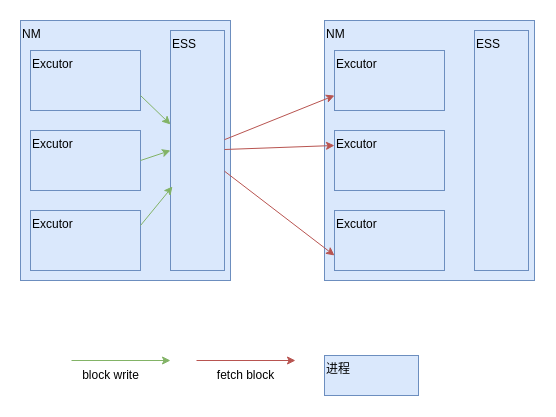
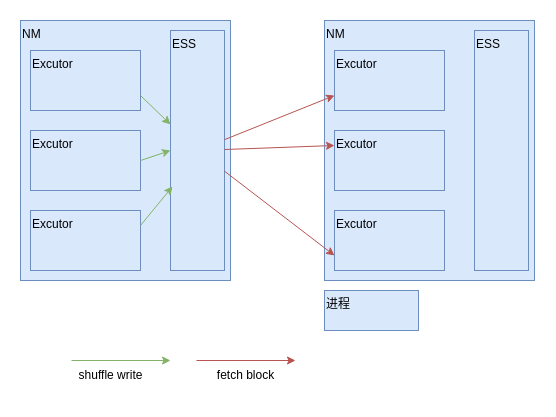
  <mxCell id="0" />
  <mxCell id="1" parent="0" />
  <mxCell id="2" value="NM" style="rounded=0;whiteSpace=wrap;html=1;fillColor=#dae8fc;strokeColor=#6c8ebf;verticalAlign=top;align=left;" vertex="1" parent="1"><mxGeometry x="20" y="20" width="210" height="260" as="geometry" /></mxCell>
  <mxCell id="3" value="ESS" style="rounded=0;whiteSpace=wrap;html=1;fillColor=#dae8fc;strokeColor=#6c8ebf;verticalAlign=top;align=left;" vertex="1" parent="1"><mxGeometry x="170" y="30" width="54" height="240" as="geometry" /></mxCell>
  <mxCell id="4" value="Excutor" style="rounded=0;whiteSpace=wrap;html=1;fillColor=#dae8fc;strokeColor=#6c8ebf;verticalAlign=top;align=left;" vertex="1" parent="1"><mxGeometry x="30" y="130" width="110" height="60" as="geometry" /></mxCell>
  <mxCell id="5" value="Excutor" style="rounded=0;whiteSpace=wrap;html=1;fillColor=#dae8fc;strokeColor=#6c8ebf;verticalAlign=top;align=left;" vertex="1" parent="1"><mxGeometry x="30" y="50" width="110" height="60" as="geometry" /></mxCell>
  <mxCell id="6" value="Excutor" style="rounded=0;whiteSpace=wrap;html=1;fillColor=#dae8fc;strokeColor=#6c8ebf;verticalAlign=top;align=left;" vertex="1" parent="1"><mxGeometry x="30" y="210" width="110" height="60" as="geometry" /></mxCell>
  <mxCell id="7" value="NM" style="rounded=0;whiteSpace=wrap;html=1;fillColor=#dae8fc;strokeColor=#6c8ebf;verticalAlign=top;align=left;" vertex="1" parent="1"><mxGeometry x="324" y="20" width="210" height="260" as="geometry" /></mxCell>
  <mxCell id="8" value="ESS" style="rounded=0;whiteSpace=wrap;html=1;fillColor=#dae8fc;strokeColor=#6c8ebf;verticalAlign=top;align=left;" vertex="1" parent="1"><mxGeometry x="474" y="30" width="54" height="240" as="geometry" /></mxCell>
  <mxCell id="9" value="Excutor" style="rounded=0;whiteSpace=wrap;html=1;fillColor=#dae8fc;strokeColor=#6c8ebf;verticalAlign=top;align=left;" vertex="1" parent="1"><mxGeometry x="334" y="130" width="110" height="60" as="geometry" /></mxCell>
  <mxCell id="10" value="Excutor" style="rounded=0;whiteSpace=wrap;html=1;fillColor=#dae8fc;strokeColor=#6c8ebf;verticalAlign=top;align=left;" vertex="1" parent="1"><mxGeometry x="334" y="50" width="110" height="60" as="geometry" /></mxCell>
  <mxCell id="11" value="Excutor" style="rounded=0;whiteSpace=wrap;html=1;fillColor=#dae8fc;strokeColor=#6c8ebf;verticalAlign=top;align=left;" vertex="1" parent="1"><mxGeometry x="334" y="210" width="110" height="60" as="geometry" /></mxCell>
  <mxCell id="12" value="" style="endArrow=classic;html=1;rounded=0;exitX=1;exitY=0.75;exitDx=0;exitDy=0;fillColor=#d5e8d4;strokeColor=#82b366;" edge="1" parent="1" source="5" target="3"><mxGeometry width="50" height="50" relative="1" as="geometry"><mxPoint x="210" y="350" as="sourcePoint" /><mxPoint x="294" y="350" as="targetPoint" /></mxGeometry></mxCell>
  <mxCell id="13" value="" style="endArrow=classic;html=1;rounded=0;exitX=1;exitY=0.5;exitDx=0;exitDy=0;entryX=0;entryY=0.5;entryDx=0;entryDy=0;fillColor=#d5e8d4;strokeColor=#82b366;" edge="1" parent="1" source="4" target="3"><mxGeometry width="50" height="50" relative="1" as="geometry"><mxPoint x="150" y="105" as="sourcePoint" /><mxPoint x="180" y="133.947" as="targetPoint" /></mxGeometry></mxCell>
  <mxCell id="14" value="" style="endArrow=classic;html=1;rounded=0;entryX=0.037;entryY=0.65;entryDx=0;entryDy=0;entryPerimeter=0;exitX=1;exitY=0.25;exitDx=0;exitDy=0;fillColor=#d5e8d4;strokeColor=#82b366;" edge="1" parent="1" source="6" target="3"><mxGeometry width="50" height="50" relative="1" as="geometry"><mxPoint x="300" y="210" as="sourcePoint" /><mxPoint x="350" y="160" as="targetPoint" /></mxGeometry></mxCell>
  <mxCell id="15" value="" style="endArrow=classic;html=1;rounded=0;exitX=1;exitY=0.25;exitDx=0;exitDy=0;fillColor=#d5e8d4;strokeColor=#82b366;" edge="1" parent="1"><mxGeometry width="50" height="50" relative="1" as="geometry"><mxPoint x="71" y="360" as="sourcePoint" /><mxPoint x="170" y="360" as="targetPoint" /></mxGeometry></mxCell>
- <mxCell id="16" value="block write" style="text;html=1;align=center;verticalAlign=middle;resizable=0;points=[];autosize=1;strokeColor=none;fillColor=none;" vertex="1" parent="1"><mxGeometry x="65" y="360" width="90" height="30" as="geometry" /></mxCell>
+ <mxCell id="16" value="shuffle write" style="text;html=1;align=center;verticalAlign=middle;resizable=0;points=[];autosize=1;strokeColor=none;fillColor=none;" vertex="1" parent="1"><mxGeometry x="65" y="360" width="90" height="30" as="geometry" /></mxCell>
  <mxCell id="17" value="" style="endArrow=classic;html=1;rounded=0;exitX=1;exitY=0.25;exitDx=0;exitDy=0;fillColor=#f8cecc;strokeColor=#b85450;" edge="1" parent="1"><mxGeometry width="50" height="50" relative="1" as="geometry"><mxPoint x="196" y="360" as="sourcePoint" /><mxPoint x="295" y="360" as="targetPoint" /></mxGeometry></mxCell>
  <mxCell id="18" value="fetch block" style="text;html=1;align=center;verticalAlign=middle;resizable=0;points=[];autosize=1;strokeColor=none;fillColor=none;" vertex="1" parent="1"><mxGeometry x="205" y="360" width="80" height="30" as="geometry" /></mxCell>
  <mxCell id="19" value="" style="endArrow=classic;html=1;rounded=0;fillColor=#f8cecc;strokeColor=#b85450;entryX=0;entryY=0.75;entryDx=0;entryDy=0;" edge="1" parent="1" source="3" target="10"><mxGeometry width="50" height="50" relative="1" as="geometry"><mxPoint x="206" y="370" as="sourcePoint" /><mxPoint x="305" y="370" as="targetPoint" /></mxGeometry></mxCell>
  <mxCell id="20" value="" style="endArrow=classic;html=1;rounded=0;fillColor=#f8cecc;strokeColor=#b85450;entryX=0;entryY=0.25;entryDx=0;entryDy=0;" edge="1" parent="1" source="3" target="9"><mxGeometry width="50" height="50" relative="1" as="geometry"><mxPoint x="216" y="380" as="sourcePoint" /><mxPoint x="315" y="380" as="targetPoint" /></mxGeometry></mxCell>
  <mxCell id="21" value="" style="endArrow=classic;html=1;rounded=0;fillColor=#f8cecc;strokeColor=#b85450;entryX=0;entryY=0.75;entryDx=0;entryDy=0;" edge="1" parent="1" source="3" target="11"><mxGeometry width="50" height="50" relative="1" as="geometry"><mxPoint x="226" y="390" as="sourcePoint" /><mxPoint x="325" y="390" as="targetPoint" /></mxGeometry></mxCell>
- <mxCell id="22" value="进程" style="rounded=0;whiteSpace=wrap;html=1;fillColor=#dae8fc;strokeColor=#6c8ebf;verticalAlign=top;align=left;" vertex="1" parent="1"><mxGeometry x="324" y="355" width="94" height="40" as="geometry" /></mxCell>
+ <mxCell id="22" value="进程" style="rounded=0;whiteSpace=wrap;html=1;fillColor=#dae8fc;strokeColor=#6c8ebf;verticalAlign=top;align=left;" vertex="1" parent="1"><mxGeometry x="324" y="290" width="94" height="40" as="geometry" /></mxCell>
